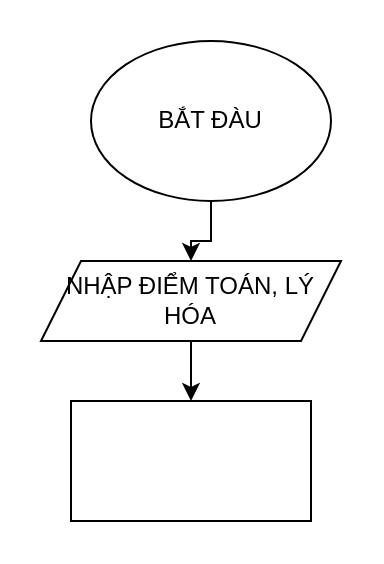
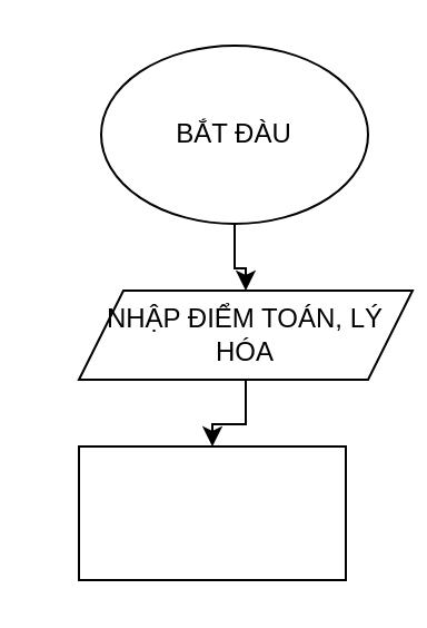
  <mxCell id="0" />
  <mxCell id="1" parent="0" />
  <mxCell id="2" value="" style="edgeStyle=orthogonalEdgeStyle;rounded=0;orthogonalLoop=1;jettySize=auto;html=1;" edge="1" parent="1" source="3" target="5"><mxGeometry relative="1" as="geometry" /></mxCell>
  <mxCell id="3" value="BẮT ĐÀU" style="ellipse;whiteSpace=wrap;html=1;" vertex="1" parent="1"><mxGeometry x="45" y="20" width="120" height="80" as="geometry" /></mxCell>
  <mxCell id="4" value="" style="edgeStyle=orthogonalEdgeStyle;rounded=0;orthogonalLoop=1;jettySize=auto;html=1;" edge="1" parent="1" source="5" target="6"><mxGeometry relative="1" as="geometry" /></mxCell>
- <mxCell id="5" value="NHẬP ĐIỂM TOÁN, LÝ HÓA" style="shape=parallelogram;perimeter=parallelogramPerimeter;whiteSpace=wrap;html=1;fixedSize=1;" vertex="1" parent="1"><mxGeometry x="20" y="130" width="150" height="40" as="geometry" /></mxCell>
+ <mxCell id="5" value="NHẬP ĐIỂM TOÁN, LÝ HÓA" style="shape=parallelogram;perimeter=parallelogramPerimeter;whiteSpace=wrap;html=1;fixedSize=1;" vertex="1" parent="1"><mxGeometry x="35" y="130" width="150" height="40" as="geometry" /></mxCell>
  <mxCell id="6" value="" style="shape=trapezoid;perimeter=trapezoidPerimeter;whiteSpace=wrap;html=1;fixedSize=1;size=-20;" vertex="1" parent="1"><mxGeometry x="35" y="200" width="120" height="60" as="geometry" /></mxCell>
